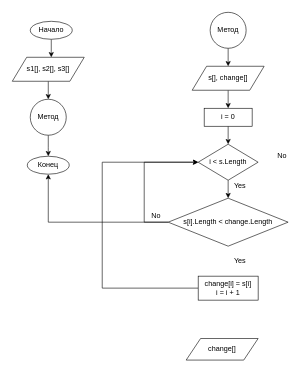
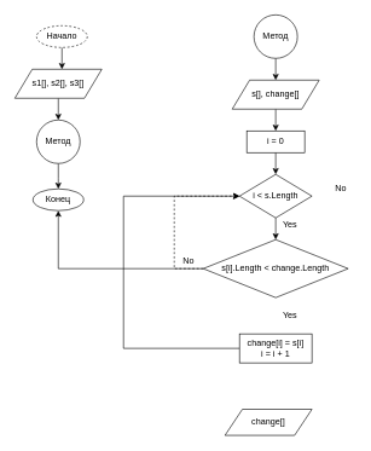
  <mxCell id="0" />
  <mxCell id="1" parent="0" />
  <mxCell id="2" style="edgeStyle=orthogonalEdgeStyle;rounded=0;orthogonalLoop=1;jettySize=auto;html=1;" edge="1" parent="1" source="3"><mxGeometry relative="1" as="geometry"><mxPoint x="85" y="95" as="targetPoint" /></mxGeometry></mxCell>
- <mxCell id="3" value="Начало" style="ellipse;whiteSpace=wrap;html=1;" vertex="1" parent="1"><mxGeometry x="50" y="35" width="70" height="30" as="geometry" /></mxCell>
+ <mxCell id="3" value="Начало" style="ellipse;whiteSpace=wrap;html=1;dashed=1;" vertex="1" parent="1"><mxGeometry x="50" y="35" width="70" height="30" as="geometry" /></mxCell>
  <mxCell id="4" style="edgeStyle=orthogonalEdgeStyle;rounded=0;orthogonalLoop=1;jettySize=auto;html=1;" edge="1" parent="1" source="5"><mxGeometry relative="1" as="geometry"><mxPoint x="80" y="165" as="targetPoint" /></mxGeometry></mxCell>
  <mxCell id="5" value="s1[], s2[], s3[]" style="shape=parallelogram;perimeter=parallelogramPerimeter;whiteSpace=wrap;html=1;" vertex="1" parent="1"><mxGeometry x="20" y="95" width="120" height="40" as="geometry" /></mxCell>
  <mxCell id="6" style="edgeStyle=orthogonalEdgeStyle;rounded=0;orthogonalLoop=1;jettySize=auto;html=1;" edge="1" parent="1" source="7"><mxGeometry relative="1" as="geometry"><mxPoint x="80" y="260" as="targetPoint" /></mxGeometry></mxCell>
  <mxCell id="7" value="Метод" style="ellipse;whiteSpace=wrap;html=1;aspect=fixed;" vertex="1" parent="1"><mxGeometry x="50" y="165" width="60" height="60" as="geometry" /></mxCell>
  <mxCell id="8" style="edgeStyle=orthogonalEdgeStyle;rounded=0;orthogonalLoop=1;jettySize=auto;html=1;" edge="1" parent="1"><mxGeometry relative="1" as="geometry"><mxPoint x="380" y="110" as="targetPoint" /><mxPoint x="380" y="80" as="sourcePoint" /></mxGeometry></mxCell>
  <mxCell id="9" value="Метод" style="ellipse;whiteSpace=wrap;html=1;aspect=fixed;" vertex="1" parent="1"><mxGeometry x="350" y="20" width="60" height="60" as="geometry" /></mxCell>
  <mxCell id="10" style="edgeStyle=orthogonalEdgeStyle;rounded=0;orthogonalLoop=1;jettySize=auto;html=1;" edge="1" parent="1" source="11"><mxGeometry relative="1" as="geometry"><mxPoint x="380" y="180" as="targetPoint" /></mxGeometry></mxCell>
  <mxCell id="11" value="s[], change[]" style="shape=parallelogram;perimeter=parallelogramPerimeter;whiteSpace=wrap;html=1;" vertex="1" parent="1"><mxGeometry x="320" y="110" width="120" height="40" as="geometry" /></mxCell>
  <mxCell id="12" style="edgeStyle=orthogonalEdgeStyle;rounded=0;orthogonalLoop=1;jettySize=auto;html=1;" edge="1" parent="1" source="13"><mxGeometry relative="1" as="geometry"><mxPoint x="380" y="330" as="targetPoint" /></mxGeometry></mxCell>
  <mxCell id="13" value="i &amp;lt; s.Length" style="rhombus;whiteSpace=wrap;html=1;" vertex="1" parent="1"><mxGeometry x="330" y="240" width="100" height="60" as="geometry" /></mxCell>
  <mxCell id="14" style="edgeStyle=orthogonalEdgeStyle;rounded=0;orthogonalLoop=1;jettySize=auto;html=1;" edge="1" parent="1" source="15"><mxGeometry relative="1" as="geometry"><mxPoint x="380" y="240" as="targetPoint" /></mxGeometry></mxCell>
  <mxCell id="15" value="i = 0" style="rounded=0;whiteSpace=wrap;html=1;" vertex="1" parent="1"><mxGeometry x="340" y="180" width="80" height="30" as="geometry" /></mxCell>
- <mxCell id="16" style="edgeStyle=orthogonalEdgeStyle;rounded=0;orthogonalLoop=1;jettySize=auto;html=1;entryX=0;entryY=0.5;entryDx=0;entryDy=0;" edge="1" parent="1" source="18" target="13"><mxGeometry relative="1" as="geometry"><Array as="points"><mxPoint x="240" y="370" /><mxPoint x="240" y="270" /></Array></mxGeometry></mxCell>
+ <mxCell id="16" style="edgeStyle=orthogonalEdgeStyle;rounded=0;orthogonalLoop=1;jettySize=auto;html=1;entryX=0;entryY=0.5;entryDx=0;entryDy=0;dashed=1;" edge="1" parent="1" source="18" target="13"><mxGeometry relative="1" as="geometry"><Array as="points"><mxPoint x="240" y="370" /><mxPoint x="240" y="270" /></Array></mxGeometry></mxCell>
  <mxCell id="17" style="edgeStyle=orthogonalEdgeStyle;rounded=0;orthogonalLoop=1;jettySize=auto;html=1;" edge="1" parent="1" source="18" target="26"><mxGeometry relative="1" as="geometry"><mxPoint x="380" y="440" as="targetPoint" /></mxGeometry></mxCell>
  <mxCell id="18" value="s[i].Length &amp;lt; change.Length" style="rhombus;whiteSpace=wrap;html=1;" vertex="1" parent="1"><mxGeometry x="280" y="330" width="200" height="80" as="geometry" /></mxCell>
  <mxCell id="19" value="No" style="text;html=1;strokeColor=none;fillColor=none;align=center;verticalAlign=middle;whiteSpace=wrap;rounded=0;" vertex="1" parent="1"><mxGeometry x="240" y="350" width="40" height="20" as="geometry" /></mxCell>
  <mxCell id="20" style="edgeStyle=orthogonalEdgeStyle;rounded=0;orthogonalLoop=1;jettySize=auto;html=1;" edge="1" parent="1" source="21"><mxGeometry relative="1" as="geometry"><mxPoint x="330" y="270" as="targetPoint" /><Array as="points"><mxPoint x="170" y="480" /><mxPoint x="170" y="270" /></Array></mxGeometry></mxCell>
  <mxCell id="21" value="change[i] = s[i]&lt;br&gt;i = i + 1" style="rounded=0;whiteSpace=wrap;html=1;" vertex="1" parent="1"><mxGeometry x="330" y="460" width="100" height="40" as="geometry" /></mxCell>
  <mxCell id="22" value="Yes" style="text;html=1;strokeColor=none;fillColor=none;align=center;verticalAlign=middle;whiteSpace=wrap;rounded=0;" vertex="1" parent="1"><mxGeometry x="380" y="425" width="40" height="20" as="geometry" /></mxCell>
  <mxCell id="23" value="change[]" style="shape=parallelogram;perimeter=parallelogramPerimeter;whiteSpace=wrap;html=1;" vertex="1" parent="1"><mxGeometry x="310" y="564" width="120" height="36" as="geometry" /></mxCell>
  <mxCell id="24" value="Yes" style="text;html=1;strokeColor=none;fillColor=none;align=center;verticalAlign=middle;whiteSpace=wrap;rounded=0;" vertex="1" parent="1"><mxGeometry x="380" y="300" width="40" height="20" as="geometry" /></mxCell>
  <mxCell id="25" value="No" style="text;html=1;strokeColor=none;fillColor=none;align=center;verticalAlign=middle;whiteSpace=wrap;rounded=0;" vertex="1" parent="1"><mxGeometry x="450" y="250" width="40" height="20" as="geometry" /></mxCell>
  <mxCell id="26" value="Конец" style="ellipse;whiteSpace=wrap;html=1;" vertex="1" parent="1"><mxGeometry x="45" y="260" width="70" height="30" as="geometry" /></mxCell>
